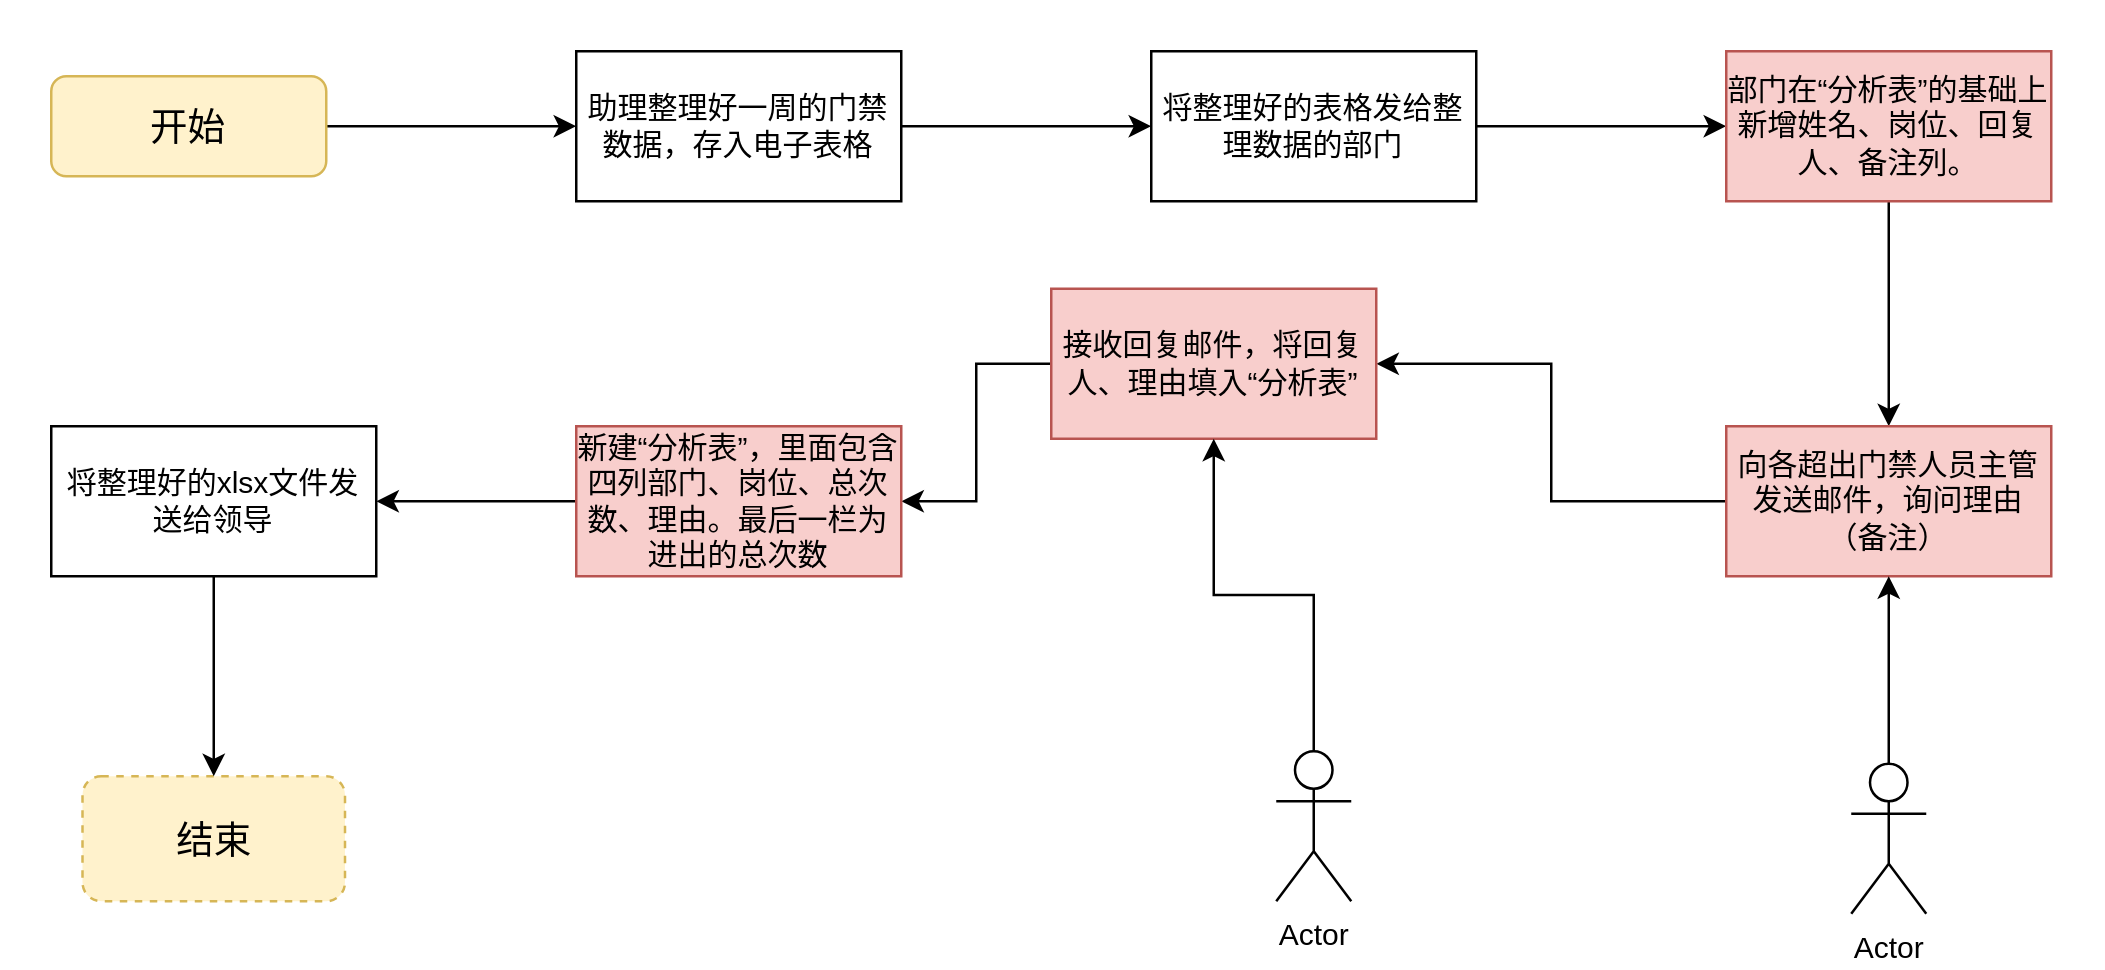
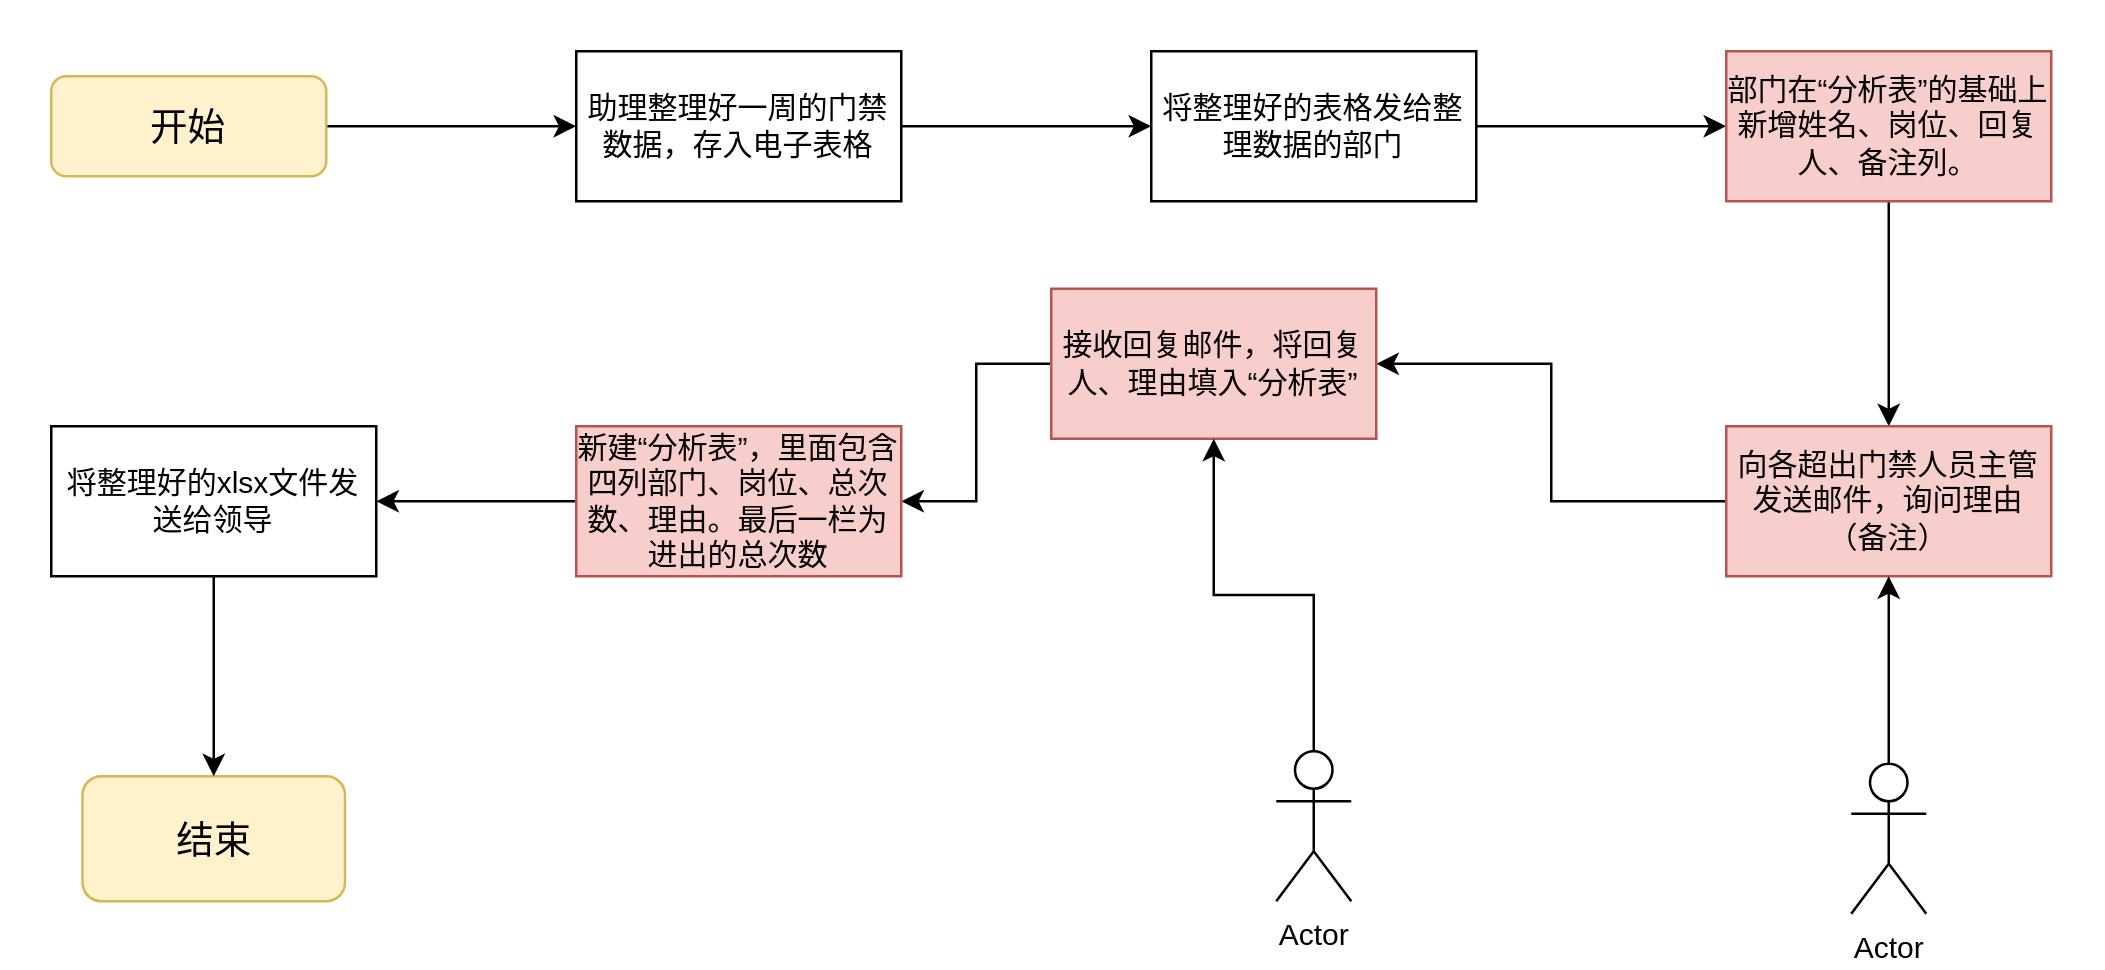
  <mxCell id="0" />
  <mxCell id="1" parent="0" />
  <mxCell id="2" style="edgeStyle=orthogonalEdgeStyle;rounded=0;orthogonalLoop=1;jettySize=auto;html=1;exitX=1;exitY=0.5;exitDx=0;exitDy=0;entryX=0;entryY=0.5;entryDx=0;entryDy=0;" parent="1" source="3" target="6" edge="1"><mxGeometry relative="1" as="geometry" /></mxCell>
  <mxCell id="3" value="&lt;font style=&quot;font-size: 15px;&quot;&gt;开始&lt;/font&gt;" style="rounded=1;whiteSpace=wrap;html=1;fillColor=#fff2cc;strokeColor=#d6b656;" parent="1" vertex="1"><mxGeometry x="20" y="30" width="110" height="40" as="geometry" /></mxCell>
- <mxCell id="4" value="&lt;font style=&quot;font-size: 15px;&quot;&gt;结束&lt;/font&gt;" style="rounded=1;whiteSpace=wrap;html=1;fillColor=#fff2cc;strokeColor=#d6b656;dashed=1;" parent="1" vertex="1"><mxGeometry x="32.5" y="310" width="105" height="50" as="geometry" /></mxCell>
+ <mxCell id="4" value="&lt;font style=&quot;font-size: 15px;&quot;&gt;结束&lt;/font&gt;" style="rounded=1;whiteSpace=wrap;html=1;fillColor=#fff2cc;strokeColor=#d6b656;" parent="1" vertex="1"><mxGeometry x="32.5" y="310" width="105" height="50" as="geometry" /></mxCell>
  <mxCell id="5" style="edgeStyle=orthogonalEdgeStyle;rounded=0;orthogonalLoop=1;jettySize=auto;html=1;exitX=1;exitY=0.5;exitDx=0;exitDy=0;entryX=0;entryY=0.5;entryDx=0;entryDy=0;" parent="1" source="6" target="8" edge="1"><mxGeometry relative="1" as="geometry" /></mxCell>
  <mxCell id="6" value="助理整理好一周的门禁数据，存入电子表格" style="rounded=0;whiteSpace=wrap;html=1;" parent="1" vertex="1"><mxGeometry x="230" y="20" width="130" height="60" as="geometry" /></mxCell>
  <mxCell id="7" style="edgeStyle=orthogonalEdgeStyle;rounded=0;orthogonalLoop=1;jettySize=auto;html=1;exitX=1;exitY=0.5;exitDx=0;exitDy=0;entryX=0;entryY=0.5;entryDx=0;entryDy=0;" parent="1" source="8" target="10" edge="1"><mxGeometry relative="1" as="geometry" /></mxCell>
  <mxCell id="8" value="将整理好的表格发给整理数据的部门" style="rounded=0;whiteSpace=wrap;html=1;" parent="1" vertex="1"><mxGeometry x="460" y="20" width="130" height="60" as="geometry" /></mxCell>
  <mxCell id="9" style="edgeStyle=orthogonalEdgeStyle;rounded=0;orthogonalLoop=1;jettySize=auto;html=1;exitX=0.5;exitY=1;exitDx=0;exitDy=0;entryX=0.5;entryY=0;entryDx=0;entryDy=0;" parent="1" source="10" target="12" edge="1"><mxGeometry relative="1" as="geometry" /></mxCell>
  <mxCell id="10" value="部门在“分析表”的基础上新增姓名、岗位、回复人、备注列。" style="rounded=0;whiteSpace=wrap;html=1;fillColor=#f8cecc;strokeColor=#b85450;" parent="1" vertex="1"><mxGeometry x="690" y="20" width="130" height="60" as="geometry" /></mxCell>
  <mxCell id="11" style="edgeStyle=orthogonalEdgeStyle;rounded=0;orthogonalLoop=1;jettySize=auto;html=1;exitX=0;exitY=0.5;exitDx=0;exitDy=0;entryX=1;entryY=0.5;entryDx=0;entryDy=0;" parent="1" source="12" target="14" edge="1"><mxGeometry relative="1" as="geometry" /></mxCell>
  <mxCell id="12" value="向各超出门禁人员主管发送邮件，询问理由（备注）" style="rounded=0;whiteSpace=wrap;html=1;fillColor=#f8cecc;strokeColor=#b85450;" parent="1" vertex="1"><mxGeometry x="690" y="170" width="130" height="60" as="geometry" /></mxCell>
  <mxCell id="13" style="edgeStyle=orthogonalEdgeStyle;rounded=0;orthogonalLoop=1;jettySize=auto;html=1;exitX=0;exitY=0.5;exitDx=0;exitDy=0;entryX=1;entryY=0.5;entryDx=0;entryDy=0;" parent="1" source="14" target="16" edge="1"><mxGeometry relative="1" as="geometry" /></mxCell>
  <mxCell id="14" value="接收回复邮件，将回复人、理由填入“分析表”" style="rounded=0;whiteSpace=wrap;html=1;fillColor=#f8cecc;strokeColor=#b85450;" parent="1" vertex="1"><mxGeometry x="420" y="115" width="130" height="60" as="geometry" /></mxCell>
  <mxCell id="15" style="edgeStyle=orthogonalEdgeStyle;rounded=0;orthogonalLoop=1;jettySize=auto;html=1;exitX=0;exitY=0.5;exitDx=0;exitDy=0;entryX=1;entryY=0.5;entryDx=0;entryDy=0;" parent="1" source="16" target="18" edge="1"><mxGeometry relative="1" as="geometry" /></mxCell>
  <mxCell id="16" value="新建“分析表”，里面包含四列部门、岗位、总次数、理由。最后一栏为进出的总次数" style="rounded=0;whiteSpace=wrap;html=1;fillColor=#f8cecc;strokeColor=#b85450;" parent="1" vertex="1"><mxGeometry x="230" y="170" width="130" height="60" as="geometry" /></mxCell>
  <mxCell id="17" style="edgeStyle=orthogonalEdgeStyle;rounded=0;orthogonalLoop=1;jettySize=auto;html=1;exitX=0.5;exitY=1;exitDx=0;exitDy=0;entryX=0.5;entryY=0;entryDx=0;entryDy=0;" parent="1" source="18" target="4" edge="1"><mxGeometry relative="1" as="geometry" /></mxCell>
  <mxCell id="18" value="将整理好的xlsx文件发送给领导" style="rounded=0;whiteSpace=wrap;html=1;" parent="1" vertex="1"><mxGeometry x="20" y="170" width="130" height="60" as="geometry" /></mxCell>
  <mxCell id="19" style="edgeStyle=orthogonalEdgeStyle;rounded=0;orthogonalLoop=1;jettySize=auto;html=1;exitX=0.5;exitY=0;exitDx=0;exitDy=0;exitPerimeter=0;entryX=0.5;entryY=1;entryDx=0;entryDy=0;" parent="1" source="20" target="12" edge="1"><mxGeometry relative="1" as="geometry" /></mxCell>
  <mxCell id="20" value="Actor" style="shape=umlActor;verticalLabelPosition=bottom;verticalAlign=top;html=1;outlineConnect=0;" parent="1" vertex="1"><mxGeometry x="740" y="305" width="30" height="60" as="geometry" /></mxCell>
  <mxCell id="21" style="edgeStyle=orthogonalEdgeStyle;rounded=0;orthogonalLoop=1;jettySize=auto;html=1;entryX=0.5;entryY=1;entryDx=0;entryDy=0;" parent="1" source="22" target="14" edge="1"><mxGeometry relative="1" as="geometry" /></mxCell>
  <mxCell id="22" value="Actor" style="shape=umlActor;verticalLabelPosition=bottom;verticalAlign=top;html=1;outlineConnect=0;" parent="1" vertex="1"><mxGeometry x="510" y="300" width="30" height="60" as="geometry" /></mxCell>
